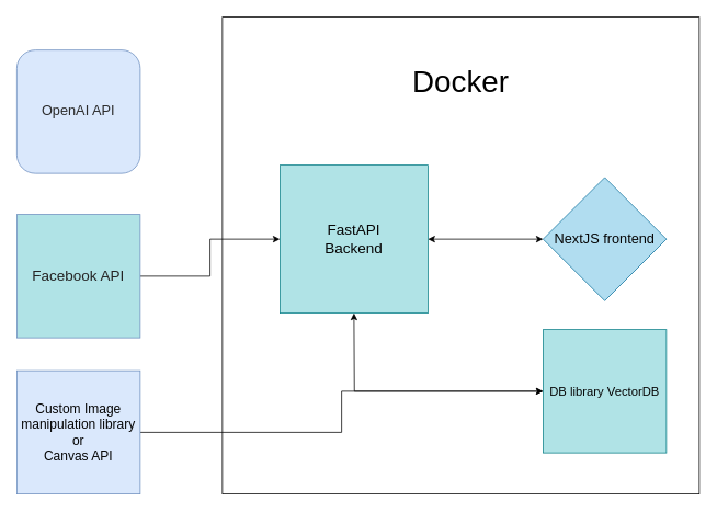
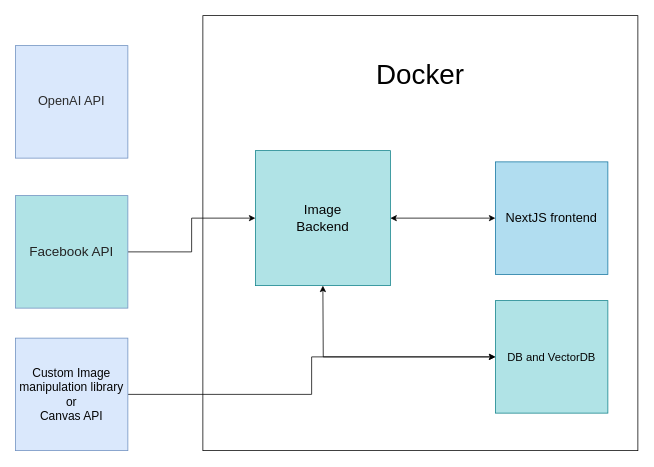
  <mxCell id="0" />
  <mxCell id="1" parent="0" />
  <mxCell id="2" value="" style="whiteSpace=wrap;html=1;aspect=fixed;" vertex="1" parent="1"><mxGeometry x="270" y="20" width="580" height="580" as="geometry" /></mxCell>
  <mxCell id="3" value="&lt;font style=&quot;font-size: 37px;&quot;&gt;Docker&lt;/font&gt;" style="text;html=1;strokeColor=none;fillColor=none;align=center;verticalAlign=middle;whiteSpace=wrap;rounded=0;" vertex="1" parent="1"><mxGeometry x="435" y="50" width="250" height="100" as="geometry" /></mxCell>
  <mxCell id="4" style="edgeStyle=orthogonalEdgeStyle;rounded=0;orthogonalLoop=1;jettySize=auto;html=1;startArrow=classic;startFill=1;" edge="1" parent="1" source="5" target="8"><mxGeometry relative="1" as="geometry" /></mxCell>
- <mxCell id="5" value="&lt;font color=&quot;#050505&quot;&gt;&lt;span style=&quot;font-size: 18px;&quot;&gt;FastAPI&lt;br&gt;Backend&lt;br&gt;&lt;/span&gt;&lt;/font&gt;" style="whiteSpace=wrap;html=1;aspect=fixed;fillColor=#b0e3e6;strokeColor=#0e8088;" vertex="1" parent="1"><mxGeometry x="340" y="200" width="180" height="180" as="geometry" /></mxCell>
+ <mxCell id="5" value="&lt;font color=&quot;#050505&quot;&gt;&lt;span style=&quot;font-size: 18px;&quot;&gt;Image&lt;br&gt;Backend&lt;br&gt;&lt;/span&gt;&lt;/font&gt;" style="whiteSpace=wrap;html=1;aspect=fixed;fillColor=#b0e3e6;strokeColor=#0e8088;" vertex="1" parent="1"><mxGeometry x="340" y="200" width="180" height="180" as="geometry" /></mxCell>
  <mxCell id="6" style="edgeStyle=orthogonalEdgeStyle;rounded=0;orthogonalLoop=1;jettySize=auto;html=1;startArrow=classic;startFill=1;" edge="1" parent="1" source="7"><mxGeometry relative="1" as="geometry"><mxPoint x="430" y="380" as="targetPoint" /></mxGeometry></mxCell>
- <mxCell id="7" value="&lt;font style=&quot;font-size: 15px;&quot; color=&quot;#050505&quot;&gt;DB library VectorDB&lt;/font&gt;" style="whiteSpace=wrap;html=1;aspect=fixed;fillColor=#b0e3e6;strokeColor=#0e8088;" vertex="1" parent="1"><mxGeometry x="660" y="400" width="150" height="150" as="geometry" /></mxCell>
- <mxCell id="8" value="&lt;font color=&quot;#050505&quot; style=&quot;font-size: 17px;&quot;&gt;NextJS frontend&lt;/font&gt;" style="rhombus;whiteSpace=wrap;html=1;aspect=fixed;fillColor=#b1ddf0;strokeColor=#10739e;" vertex="1" parent="1"><mxGeometry x="660" y="215" width="150" height="150" as="geometry" /></mxCell>
- <mxCell id="9" value="&lt;font style=&quot;font-size: 17px;&quot; color=&quot;#2b2b2b&quot;&gt;OpenAI API&lt;/font&gt;" style="whiteSpace=wrap;html=1;aspect=fixed;fillColor=#dae8fc;strokeColor=#6c8ebf;rounded=1;" vertex="1" parent="1"><mxGeometry x="20" y="60" width="150" height="150" as="geometry" /></mxCell>
+ <mxCell id="7" value="&lt;font style=&quot;font-size: 15px;&quot; color=&quot;#050505&quot;&gt;DB and VectorDB&lt;/font&gt;" style="whiteSpace=wrap;html=1;aspect=fixed;fillColor=#b0e3e6;strokeColor=#0e8088;" vertex="1" parent="1"><mxGeometry x="660" y="400" width="150" height="150" as="geometry" /></mxCell>
+ <mxCell id="8" value="&lt;font color=&quot;#050505&quot; style=&quot;font-size: 17px;&quot;&gt;NextJS frontend&lt;/font&gt;" style="whiteSpace=wrap;html=1;aspect=fixed;fillColor=#b1ddf0;strokeColor=#10739e;" vertex="1" parent="1"><mxGeometry x="660" y="215" width="150" height="150" as="geometry" /></mxCell>
+ <mxCell id="9" value="&lt;font style=&quot;font-size: 17px;&quot; color=&quot;#2b2b2b&quot;&gt;OpenAI API&lt;/font&gt;" style="whiteSpace=wrap;html=1;aspect=fixed;fillColor=#dae8fc;strokeColor=#6c8ebf;" vertex="1" parent="1"><mxGeometry x="20" y="60" width="150" height="150" as="geometry" /></mxCell>
  <mxCell id="10" style="edgeStyle=orthogonalEdgeStyle;rounded=0;orthogonalLoop=1;jettySize=auto;html=1;" edge="1" parent="1" source="11" target="5"><mxGeometry relative="1" as="geometry" /></mxCell>
  <mxCell id="11" value="&lt;font style=&quot;font-size: 18px;&quot; color=&quot;#242424&quot;&gt;Facebook API&lt;/font&gt;" style="whiteSpace=wrap;html=1;aspect=fixed;fillColor=#b0e3e6;strokeColor=#6c8ebf;" vertex="1" parent="1"><mxGeometry x="20" y="260" width="150" height="150" as="geometry" /></mxCell>
  <mxCell id="12" style="edgeStyle=orthogonalEdgeStyle;rounded=0;orthogonalLoop=1;jettySize=auto;html=1;" edge="1" parent="1" source="13" target="7"><mxGeometry relative="1" as="geometry" /></mxCell>
  <mxCell id="13" value="&lt;font color=&quot;#050505&quot;&gt;&lt;span style=&quot;font-size: 16px;&quot;&gt;Custom Image manipulation library&lt;br&gt;or&lt;br&gt;Canvas API&lt;br&gt;&lt;/span&gt;&lt;/font&gt;" style="whiteSpace=wrap;html=1;aspect=fixed;fillColor=#dae8fc;strokeColor=#6c8ebf;" vertex="1" parent="1"><mxGeometry x="20" y="450" width="150" height="150" as="geometry" /></mxCell>
